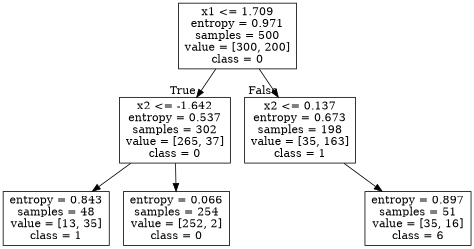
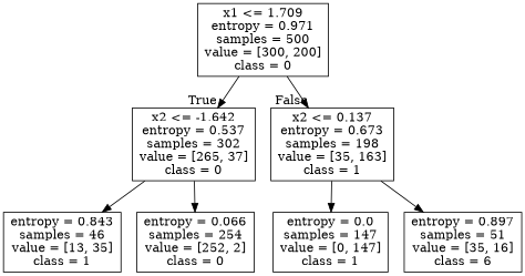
  digraph {
    node [shape=box]
    n1 [label="x1 <= 1.709\nentropy = 0.971\nsamples = 500\nvalue = [300, 200]\nclass = 0"]
    n2 [label="x2 <= -1.642\nentropy = 0.537\nsamples = 302\nvalue = [265, 37]\nclass = 0"]
    n3 [label="x2 <= 0.137\nentropy = 0.673\nsamples = 198\nvalue = [35, 163]\nclass = 1"]
-   n4 [label="entropy = 0.843\nsamples = 48\nvalue = [13, 35]\nclass = 1"]
+   n4 [label="entropy = 0.843\nsamples = 46\nvalue = [13, 35]\nclass = 1"]
    n5 [label="entropy = 0.066\nsamples = 254\nvalue = [252, 2]\nclass = 0"]
+   n6 [label="entropy = 0.0\nsamples = 147\nvalue = [0, 147]\nclass = 1"]
    n7 [label="entropy = 0.897\nsamples = 51\nvalue = [35, 16]\nclass = 6"]
    n1 -> n2 [headlabel=True labelangle=45 labeldistance=2.5]
    n1 -> n3 [headlabel=False labelangle=-45 labeldistance=2.5]
    n2 -> n4
    n2 -> n5
+   n3 -> n6
    n3 -> n7
  }
